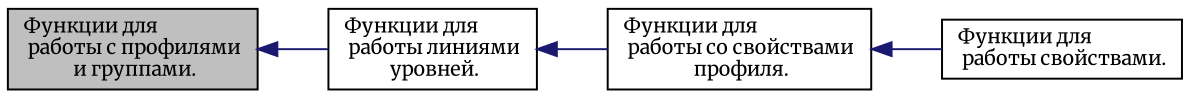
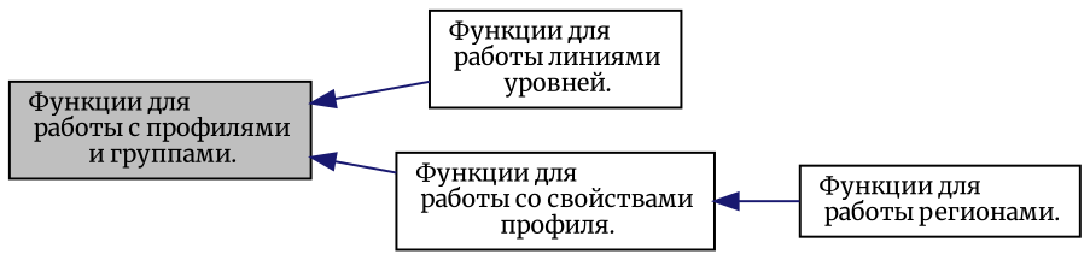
  digraph {
    fontname=Merriweather
    rankdir=LR
    node [color=black fillcolor=white fontname=Merriweather fontsize=10 shape=record style=filled]
    edge [color=midnightblue dir=back fontname=Merriweather fontsize=10 labelfontname=Helvetica labelfontsize=10 shape=plaintext style=solid]
    n1 [height=0.2 label="Функции для\l работы линиями\l уровней." width=0.4]
    n2 [height=0.2 label="Функции для\l работы со свойствами\l профиля." width=0.4]
-   n3 [height=0.2 label="Функции для\l работы свойствами." width=0.4]
+   n3 [height=0.2 label="Функции для\l работы регионами." width=0.4]
    n4 [fillcolor=grey75 fontcolor=black height=0.2 label="Функции для\l работы с профилями\l и группами." width=0.4]
    n2 -> n3
    n4 -> n1
-   n1 -> n2
+   n4 -> n2
  }
